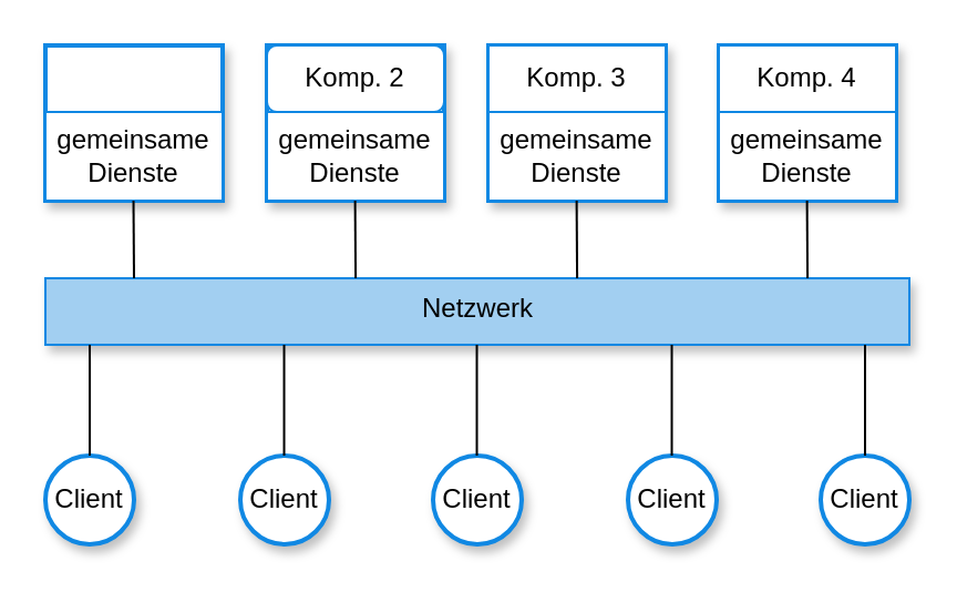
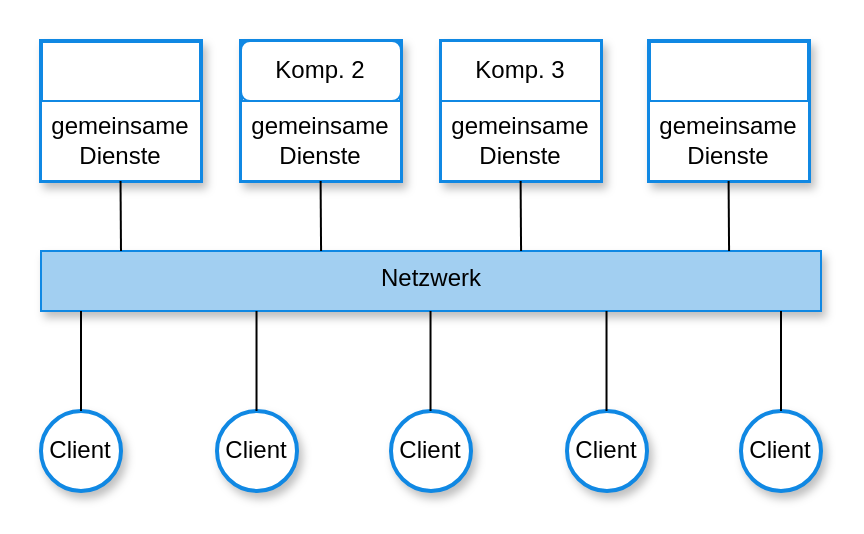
  <mxCell id="0" />
  <mxCell id="1" parent="0" />
  <mxCell id="2" value="Client" style="ellipse;whiteSpace=wrap;html=1;aspect=fixed;fillColor=#FFFFFF;strokeColor=#1088E3;strokeWidth=2;shadow=1;gradientColor=none;" vertex="1" parent="1"><mxGeometry x="20" y="205" width="40" height="40" as="geometry" /></mxCell>
  <mxCell id="3" value="Netzwerk" style="html=1;imageAspect=0;fillColor=#A2CFF1;strokeColor=#1088E3;strokeWidth=1;shadow=1;labelPosition=center;verticalLabelPosition=middle;align=center;verticalAlign=top;gradientColor=none;" vertex="1" parent="1"><mxGeometry x="20" y="125" width="390" height="30" as="geometry" /></mxCell>
  <mxCell id="4" value="" style="whiteSpace=wrap;html=1;imageAspect=0;fillColor=#FFFFFF;strokeColor=#1088E3;strokeWidth=2;shadow=1;gradientColor=none;" vertex="1" parent="1"><mxGeometry x="20" y="20" width="80" height="70" as="geometry" /></mxCell>
  <mxCell id="5" value="" style="endArrow=none;html=1;rounded=0;" edge="1" parent="1" target="2"><mxGeometry width="50" height="50" relative="1" as="geometry"><mxPoint x="40" y="155" as="sourcePoint" /><mxPoint x="-40" y="70" as="targetPoint" /></mxGeometry></mxCell>
  <mxCell id="6" value="gemeinsame Dienste" style="whiteSpace=wrap;html=1;imageAspect=0;fillColor=#FFFFFF;strokeColor=#1088E3;strokeWidth=1;shadow=0;gradientColor=none;" vertex="1" parent="1"><mxGeometry x="20" y="50" width="80" height="40" as="geometry" /></mxCell>
  <mxCell id="7" value="" style="whiteSpace=wrap;html=1;imageAspect=0;fillColor=#FFFFFF;strokeColor=#1088E3;strokeWidth=2;shadow=1;gradientColor=none;" vertex="1" parent="1"><mxGeometry x="120" y="20" width="80" height="70" as="geometry" /></mxCell>
  <mxCell id="8" value="gemeinsame Dienste" style="whiteSpace=wrap;html=1;imageAspect=0;fillColor=#FFFFFF;strokeColor=#1088E3;strokeWidth=1;shadow=0;gradientColor=none;" vertex="1" parent="1"><mxGeometry x="120" y="50" width="80" height="40" as="geometry" /></mxCell>
  <mxCell id="9" value="Komp. 2" style="whiteSpace=wrap;html=1;imageAspect=0;fillColor=#FFFFFF;strokeColor=#1088E3;strokeWidth=1;shadow=0;gradientColor=none;rounded=1;" vertex="1" parent="1"><mxGeometry x="120" y="20" width="80" height="30" as="geometry" /></mxCell>
  <mxCell id="10" value="" style="whiteSpace=wrap;html=1;imageAspect=0;fillColor=#FFFFFF;strokeColor=#1088E3;strokeWidth=2;shadow=1;gradientColor=none;" vertex="1" parent="1"><mxGeometry x="220" y="20" width="80" height="70" as="geometry" /></mxCell>
  <mxCell id="11" value="gemeinsame Dienste" style="whiteSpace=wrap;html=1;imageAspect=0;fillColor=#FFFFFF;strokeColor=#1088E3;strokeWidth=1;shadow=0;gradientColor=none;" vertex="1" parent="1"><mxGeometry x="220" y="50" width="80" height="40" as="geometry" /></mxCell>
  <mxCell id="12" value="Komp. 3" style="whiteSpace=wrap;html=1;imageAspect=0;fillColor=#FFFFFF;strokeColor=#1088E3;strokeWidth=1;shadow=0;gradientColor=none;" vertex="1" parent="1"><mxGeometry x="220" y="20" width="80" height="30" as="geometry" /></mxCell>
  <mxCell id="13" value="" style="whiteSpace=wrap;html=1;imageAspect=0;fillColor=#FFFFFF;strokeColor=#1088E3;strokeWidth=2;shadow=1;gradientColor=none;" vertex="1" parent="1"><mxGeometry x="324" y="20" width="80" height="70" as="geometry" /></mxCell>
  <mxCell id="14" value="gemeinsame Dienste" style="whiteSpace=wrap;html=1;imageAspect=0;fillColor=#FFFFFF;strokeColor=#1088E3;strokeWidth=1;shadow=0;gradientColor=none;" vertex="1" parent="1"><mxGeometry x="324" y="50" width="80" height="40" as="geometry" /></mxCell>
- <mxCell id="15" value="Komp. 4" style="whiteSpace=wrap;html=1;imageAspect=0;fillColor=#FFFFFF;strokeColor=#1088E3;strokeWidth=1;shadow=0;gradientColor=none;" vertex="1" parent="1"><mxGeometry x="324" y="20" width="80" height="30" as="geometry" /></mxCell>
  <mxCell id="16" value="Client" style="ellipse;whiteSpace=wrap;html=1;aspect=fixed;fillColor=#FFFFFF;strokeColor=#1088E3;strokeWidth=2;shadow=1;gradientColor=none;" vertex="1" parent="1"><mxGeometry x="108" y="205" width="40" height="40" as="geometry" /></mxCell>
  <mxCell id="17" value="Client" style="ellipse;whiteSpace=wrap;html=1;aspect=fixed;fillColor=#FFFFFF;strokeColor=#1088E3;strokeWidth=2;shadow=1;gradientColor=none;" vertex="1" parent="1"><mxGeometry x="283" y="205" width="40" height="40" as="geometry" /></mxCell>
  <mxCell id="18" value="Client" style="ellipse;whiteSpace=wrap;html=1;aspect=fixed;fillColor=#FFFFFF;strokeColor=#1088E3;strokeWidth=2;shadow=1;gradientColor=none;" vertex="1" parent="1"><mxGeometry x="370" y="205" width="40" height="40" as="geometry" /></mxCell>
  <mxCell id="19" value="" style="endArrow=none;html=1;rounded=0;" edge="1" parent="1" target="18"><mxGeometry width="50" height="50" relative="1" as="geometry"><mxPoint x="390" y="155" as="sourcePoint" /><mxPoint x="310" y="70" as="targetPoint" /></mxGeometry></mxCell>
  <mxCell id="20" value="Client" style="ellipse;whiteSpace=wrap;html=1;aspect=fixed;fillColor=#FFFFFF;strokeColor=#1088E3;strokeWidth=2;shadow=1;gradientColor=none;" vertex="1" parent="1"><mxGeometry x="195" y="205" width="40" height="40" as="geometry" /></mxCell>
  <mxCell id="21" value="" style="endArrow=none;html=1;rounded=0;" edge="1" parent="1"><mxGeometry width="50" height="50" relative="1" as="geometry"><mxPoint x="127.76" y="155" as="sourcePoint" /><mxPoint x="127.76" y="205" as="targetPoint" /></mxGeometry></mxCell>
  <mxCell id="22" value="" style="endArrow=none;html=1;rounded=0;" edge="1" parent="1"><mxGeometry width="50" height="50" relative="1" as="geometry"><mxPoint x="214.76" y="155" as="sourcePoint" /><mxPoint x="214.76" y="205" as="targetPoint" /></mxGeometry></mxCell>
  <mxCell id="23" value="" style="endArrow=none;html=1;rounded=0;" edge="1" parent="1"><mxGeometry width="50" height="50" relative="1" as="geometry"><mxPoint x="302.76" y="155" as="sourcePoint" /><mxPoint x="302.76" y="205" as="targetPoint" /></mxGeometry></mxCell>
  <mxCell id="24" value="" style="endArrow=none;html=1;rounded=0;" edge="1" parent="1"><mxGeometry width="50" height="50" relative="1" as="geometry"><mxPoint x="59.76" y="90" as="sourcePoint" /><mxPoint x="60" y="125" as="targetPoint" /></mxGeometry></mxCell>
  <mxCell id="25" value="" style="endArrow=none;html=1;rounded=0;" edge="1" parent="1"><mxGeometry width="50" height="50" relative="1" as="geometry"><mxPoint x="159.8" y="90" as="sourcePoint" /><mxPoint x="160.04" y="125" as="targetPoint" /></mxGeometry></mxCell>
  <mxCell id="26" value="" style="endArrow=none;html=1;rounded=0;" edge="1" parent="1"><mxGeometry width="50" height="50" relative="1" as="geometry"><mxPoint x="259.8" y="90" as="sourcePoint" /><mxPoint x="260.04" y="125" as="targetPoint" /></mxGeometry></mxCell>
  <mxCell id="27" value="" style="endArrow=none;html=1;rounded=0;" edge="1" parent="1"><mxGeometry width="50" height="50" relative="1" as="geometry"><mxPoint x="363.8" y="90" as="sourcePoint" /><mxPoint x="364.04" y="125" as="targetPoint" /></mxGeometry></mxCell>
